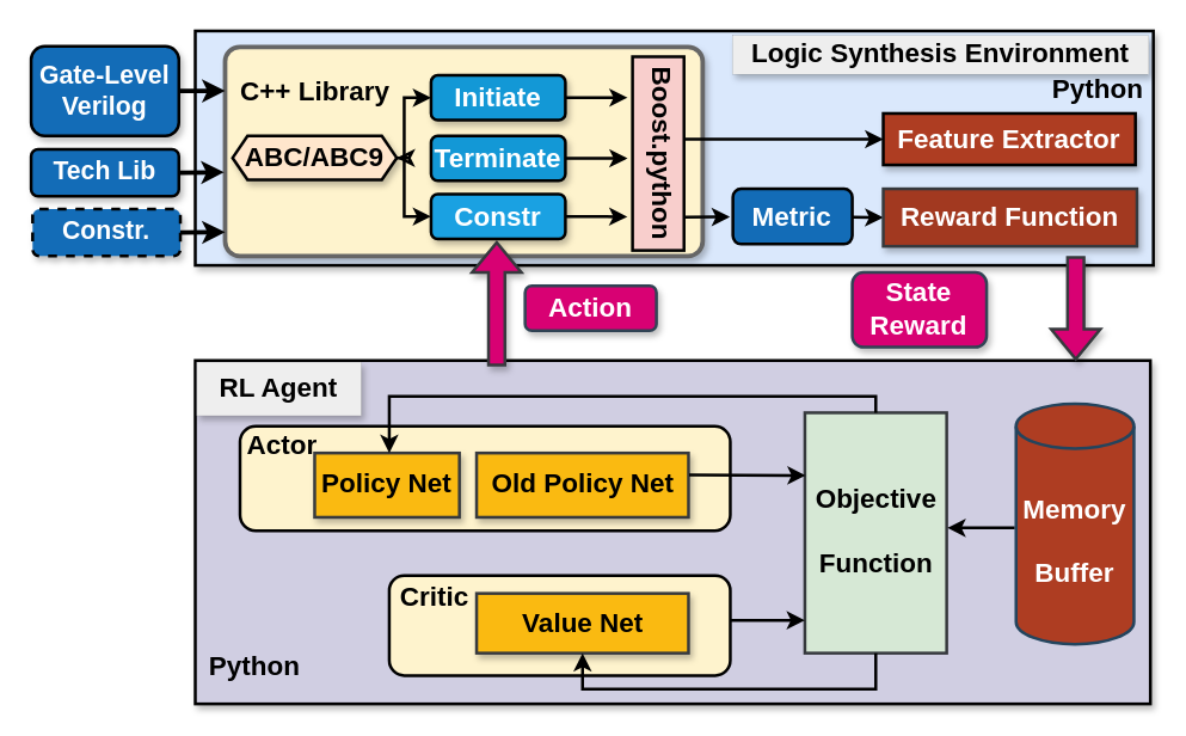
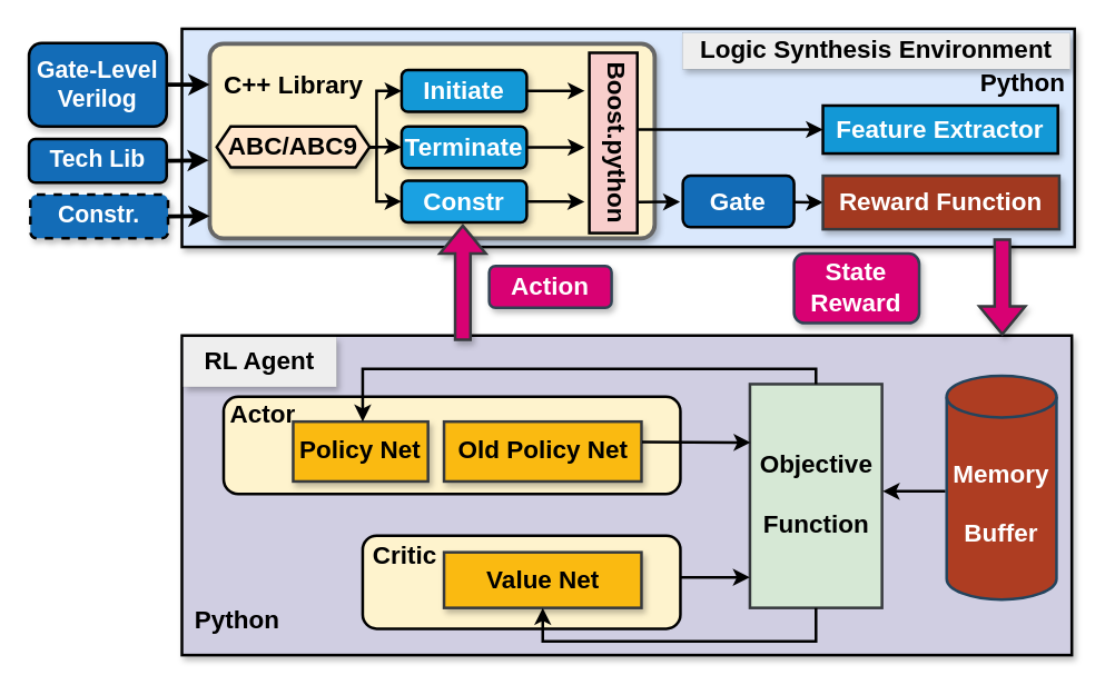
  <mxCell id="0" />
  <mxCell id="1" parent="0" />
  <mxCell id="2" value="&lt;font color=&quot;#ffffff&quot;&gt;&lt;b style=&quot;font-size: 17px;&quot;&gt;&lt;font style=&quot;font-size: 17px;&quot;&gt;Gate-&lt;/font&gt;&lt;/b&gt;&lt;b style=&quot;font-size: 17px; background-color: initial;&quot;&gt;Level&lt;/b&gt;&lt;/font&gt;&lt;div style=&quot;font-size: 17px;&quot;&gt;&lt;div&gt;&lt;b&gt;&lt;font color=&quot;#ffffff&quot; style=&quot;font-size: 17px;&quot;&gt;Verilog&lt;/font&gt;&lt;/b&gt;&lt;/div&gt;&lt;/div&gt;" style="rounded=1;whiteSpace=wrap;html=1;fillColor=#136cb7;strokeColor=#000000;strokeWidth=2;shadow=1;" parent="1" vertex="1"><mxGeometry x="20" y="30.5" width="99" height="60" as="geometry" /></mxCell>
  <mxCell id="3" value="" style="rounded=0;whiteSpace=wrap;html=1;fillColor=#dae8fc;strokeColor=#000000;strokeWidth=2;shadow=1;" parent="1" vertex="1"><mxGeometry x="130" y="20.25" width="642" height="157" as="geometry" /></mxCell>
- <mxCell id="4" value="&lt;b style=&quot;&quot;&gt;&lt;font color=&quot;#ffffff&quot; style=&quot;font-size: 18px;&quot;&gt;Feature Extractor&lt;/font&gt;&lt;/b&gt;" style="rounded=0;whiteSpace=wrap;html=1;fillColor=#ae3d22;strokeColor=#000000;strokeWidth=2;shadow=1;" parent="1" vertex="1"><mxGeometry x="591" y="75.5" width="169" height="34.5" as="geometry" /></mxCell>
+ <mxCell id="4" value="&lt;b style=&quot;&quot;&gt;&lt;font color=&quot;#ffffff&quot; style=&quot;font-size: 18px;&quot;&gt;Feature Extractor&lt;/font&gt;&lt;/b&gt;" style="rounded=0;whiteSpace=wrap;html=1;fillColor=#1398d6;strokeColor=#000000;strokeWidth=2;shadow=1;" parent="1" vertex="1"><mxGeometry x="591" y="75.5" width="169" height="34.5" as="geometry" /></mxCell>
  <mxCell id="5" style="rounded=0;orthogonalLoop=1;jettySize=auto;html=1;entryX=0;entryY=0.5;entryDx=0;entryDy=0;strokeWidth=2;" parent="1" source="6" target="7" edge="1"><mxGeometry relative="1" as="geometry" /></mxCell>
- <mxCell id="6" value="&lt;font color=&quot;#ffffff&quot; size=&quot;1&quot; style=&quot;&quot;&gt;&lt;b style=&quot;font-size: 18px;&quot;&gt;Metric&lt;/b&gt;&lt;/font&gt;" style="rounded=1;whiteSpace=wrap;html=1;fillColor=#136cb7;strokeColor=#000000;strokeWidth=2;" parent="1" vertex="1"><mxGeometry x="490.25" y="126" width="80" height="37" as="geometry" /></mxCell>
+ <mxCell id="6" value="&lt;font color=&quot;#ffffff&quot; size=&quot;1&quot; style=&quot;&quot;&gt;&lt;b style=&quot;font-size: 18px;&quot;&gt;Gate&lt;/b&gt;&lt;/font&gt;" style="rounded=1;whiteSpace=wrap;html=1;fillColor=#136cb7;strokeColor=#000000;strokeWidth=2;" parent="1" vertex="1"><mxGeometry x="490.25" y="126" width="80" height="37" as="geometry" /></mxCell>
  <mxCell id="7" value="&lt;b style=&quot;&quot;&gt;&lt;font color=&quot;#ffffff&quot; style=&quot;font-size: 18px;&quot;&gt;Reward Function&lt;/font&gt;&lt;/b&gt;" style="rounded=0;whiteSpace=wrap;html=1;fillColor=#A23920;strokeColor=#36393d;strokeWidth=2;shadow=1;" parent="1" vertex="1"><mxGeometry x="591" y="126" width="170" height="38.5" as="geometry" /></mxCell>
  <mxCell id="8" value="&lt;font size=&quot;1&quot; style=&quot;&quot;&gt;&lt;b style=&quot;font-size: 18px;&quot;&gt;Action&lt;/b&gt;&lt;/font&gt;&lt;span style=&quot;font-family: monospace; font-size: 0px; text-align: start; text-wrap: nowrap;&quot;&gt;%3CmxGraphModel%3E%3Croot%3E%3CmxCell%20id%3D%220%22%2F%3E%3CmxCell%20id%3D%221%22%20parent%3D%220%22%2F%3E%3CmxCell%20id%3D%222%22%20value%3D%22%26lt%3Bfont%20size%3D%26quot%3B1%26quot%3B%20style%3D%26quot%3B%26quot%3B%26gt%3B%26lt%3Bb%20style%3D%26quot%3Bfont-size%3A%2018px%3B%26quot%3B%26gt%3BMetric%26lt%3B%2Fb%26gt%3B%26lt%3B%2Ffont%26gt%3B%22%20style%3D%22rounded%3D1%3BwhiteSpace%3Dwrap%3Bhtml%3D1%3BfillColor%3D%23dae8fc%3BstrokeColor%3D%236c8ebf%3BstrokeWidth%3D3%3B%22%20vertex%3D%221%22%20parent%3D%221%22%3E%3CmxGeometry%20x%3D%22340%22%20y%3D%22130%22%20width%3D%22120%22%20height%3D%2250%22%20as%3D%22geometry%22%2F%3E%3C%2FmxCell%3E%3C%2Froot%3E%3C%2FmxGraphModel%3E&lt;/span&gt;" style="rounded=1;whiteSpace=wrap;html=1;fillColor=#d80173;strokeColor=#314354;strokeWidth=2;fontColor=#ffffff;shadow=1;" parent="1" vertex="1"><mxGeometry x="351" y="191" width="88" height="30" as="geometry" /></mxCell>
  <mxCell id="9" value="&lt;span style=&quot;font-size: 18px;&quot;&gt;&lt;b&gt;State&lt;/b&gt;&lt;/span&gt;&lt;div&gt;&lt;span style=&quot;font-size: 18px;&quot;&gt;&lt;b&gt;Reward&lt;/b&gt;&lt;/span&gt;&lt;/div&gt;" style="rounded=1;whiteSpace=wrap;html=1;fillColor=#d80173;strokeColor=#314354;strokeWidth=2;fontColor=#ffffff;shadow=1;" parent="1" vertex="1"><mxGeometry x="570.25" y="182" width="90" height="50" as="geometry" /></mxCell>
  <mxCell id="10" value="" style="rounded=0;whiteSpace=wrap;html=1;fillColor=#d0cee2;strokeColor=#000000;strokeWidth=2;shadow=1;" parent="1" vertex="1"><mxGeometry x="130" y="241" width="640" height="230" as="geometry" /></mxCell>
  <mxCell id="11" value="" style="shape=flexArrow;endArrow=classic;html=1;rounded=0;strokeWidth=2;fillColor=#d80173;strokeColor=#36393d;shadow=1;" parent="1" edge="1"><mxGeometry width="50" height="50" relative="1" as="geometry"><mxPoint x="720" y="171" as="sourcePoint" /><mxPoint x="720" y="241" as="targetPoint" /></mxGeometry></mxCell>
  <mxCell id="12" value="&lt;font size=&quot;1&quot; style=&quot;&quot;&gt;&lt;b style=&quot;font-size: 18px;&quot;&gt;RL Agent&lt;/b&gt;&lt;/font&gt;" style="text;html=1;align=center;verticalAlign=middle;whiteSpace=wrap;rounded=0;fillColor=#eeeeee;strokeColor=#36393d;strokeWidth=0;shadow=1;" parent="1" vertex="1"><mxGeometry x="131" y="242" width="110.25" height="36" as="geometry" /></mxCell>
  <mxCell id="13" value="" style="rounded=1;whiteSpace=wrap;html=1;strokeWidth=2;fillColor=#fef3cd;" parent="1" vertex="1"><mxGeometry x="160" y="285" width="328.5" height="70" as="geometry" /></mxCell>
  <mxCell id="14" value="&lt;b style=&quot;&quot;&gt;&lt;font style=&quot;font-size: 18px;&quot;&gt;Policy Net&lt;/font&gt;&lt;/b&gt;" style="rounded=0;whiteSpace=wrap;html=1;fillColor=#faba11;strokeColor=#36393d;strokeWidth=2;shadow=1;" parent="1" vertex="1"><mxGeometry x="210" y="302.97" width="97" height="43.03" as="geometry" /></mxCell>
  <mxCell id="15" value="&lt;b style=&quot;&quot;&gt;&lt;font style=&quot;font-size: 18px;&quot;&gt;Old Policy Net&lt;/font&gt;&lt;/b&gt;" style="rounded=0;whiteSpace=wrap;html=1;fillColor=#faba11;strokeColor=#36393d;strokeWidth=2;shadow=1;" parent="1" vertex="1"><mxGeometry x="318.5" y="302.97" width="142" height="43.03" as="geometry" /></mxCell>
  <mxCell id="16" value="&lt;font style=&quot;font-size: 18px;&quot;&gt;&lt;b&gt;Objective&lt;/b&gt;&lt;/font&gt;&lt;div style=&quot;font-size: 18px;&quot;&gt;&lt;font style=&quot;font-size: 18px;&quot;&gt;&lt;b&gt;&lt;br&gt;&lt;/b&gt;&lt;/font&gt;&lt;/div&gt;&lt;div style=&quot;font-size: 18px;&quot;&gt;&lt;font style=&quot;font-size: 18px;&quot;&gt;&lt;b&gt;Function&lt;/b&gt;&lt;/font&gt;&lt;/div&gt;" style="rounded=0;whiteSpace=wrap;html=1;fillColor=#d6e8d5;strokeColor=#36393d;strokeWidth=2;" parent="1" vertex="1"><mxGeometry x="538.5" y="275.97" width="95" height="161.03" as="geometry" /></mxCell>
  <mxCell id="17" value="" style="rounded=1;whiteSpace=wrap;html=1;strokeWidth=2;fillColor=#fef3cd;" parent="1" vertex="1"><mxGeometry x="260" y="385" width="228.5" height="67" as="geometry" /></mxCell>
  <mxCell id="18" value="&lt;b style=&quot;&quot;&gt;&lt;font style=&quot;font-size: 18px;&quot;&gt;Value Net&lt;/font&gt;&lt;/b&gt;" style="rounded=0;whiteSpace=wrap;html=1;fillColor=#faba11;strokeColor=#36393d;strokeWidth=2;shadow=1;" parent="1" vertex="1"><mxGeometry x="318.5" y="397" width="142" height="40" as="geometry" /></mxCell>
  <mxCell id="19" value="&lt;font color=&quot;#ffffff&quot; style=&quot;font-size: 18px;&quot;&gt;&lt;b&gt;Memory&lt;/b&gt;&lt;/font&gt;&lt;div style=&quot;font-size: 18px;&quot;&gt;&lt;font color=&quot;#ffffff&quot; style=&quot;font-size: 18px;&quot;&gt;&lt;b&gt;&lt;br&gt;&lt;/b&gt;&lt;/font&gt;&lt;/div&gt;&lt;div style=&quot;font-size: 18px;&quot;&gt;&lt;font color=&quot;#ffffff&quot; style=&quot;font-size: 18px;&quot;&gt;&lt;b&gt;Buffer&lt;/b&gt;&lt;/font&gt;&lt;/div&gt;" style="shape=cylinder3;whiteSpace=wrap;html=1;boundedLbl=1;backgroundOutline=1;size=15;fillColor=#ae3d22;strokeColor=#23445d;strokeWidth=2;" parent="1" vertex="1"><mxGeometry x="680" y="269.97" width="79" height="161.03" as="geometry" /></mxCell>
  <mxCell id="20" value="&lt;span style=&quot;font-size: 18px;&quot;&gt;&lt;b&gt;Actor&lt;/b&gt;&lt;/span&gt;" style="text;html=1;align=center;verticalAlign=middle;whiteSpace=wrap;rounded=0;" parent="1" vertex="1"><mxGeometry x="148" y="283" width="81" height="30" as="geometry" /></mxCell>
  <mxCell id="21" value="&lt;span style=&quot;font-size: 18px;&quot;&gt;&lt;b&gt;Critic&lt;/b&gt;&lt;/span&gt;" style="text;html=1;align=center;verticalAlign=middle;whiteSpace=wrap;rounded=0;" parent="1" vertex="1"><mxGeometry x="250" y="385" width="81" height="30" as="geometry" /></mxCell>
  <mxCell id="22" value="" style="endArrow=classic;html=1;rounded=0;strokeWidth=2;exitX=1.003;exitY=0.341;exitDx=0;exitDy=0;exitPerimeter=0;" parent="1" source="15" edge="1"><mxGeometry width="50" height="50" relative="1" as="geometry"><mxPoint x="490.5" y="287" as="sourcePoint" /><mxPoint x="539" y="318" as="targetPoint" /></mxGeometry></mxCell>
  <mxCell id="23" value="" style="endArrow=classic;html=1;rounded=0;strokeWidth=2;entryX=-0.004;entryY=0.225;entryDx=0;entryDy=0;entryPerimeter=0;" parent="1" edge="1"><mxGeometry width="50" height="50" relative="1" as="geometry"><mxPoint x="488.5" y="415" as="sourcePoint" /><mxPoint x="538.5" y="415" as="targetPoint" /></mxGeometry></mxCell>
  <mxCell id="24" value="" style="endArrow=classic;html=1;rounded=0;strokeWidth=2;exitX=0.5;exitY=0;exitDx=0;exitDy=0;edgeStyle=orthogonalEdgeStyle;" parent="1" source="16" target="14" edge="1"><mxGeometry width="50" height="50" relative="1" as="geometry"><mxPoint x="470.5" y="246" as="sourcePoint" /><mxPoint x="548.5" y="247" as="targetPoint" /><Array as="points"><mxPoint x="586" y="265" /><mxPoint x="260" y="265" /></Array></mxGeometry></mxCell>
  <mxCell id="25" value="" style="endArrow=classic;html=1;rounded=0;strokeWidth=2;exitX=0.5;exitY=1;exitDx=0;exitDy=0;edgeStyle=orthogonalEdgeStyle;entryX=0.5;entryY=1;entryDx=0;entryDy=0;" parent="1" source="16" target="18" edge="1"><mxGeometry width="50" height="50" relative="1" as="geometry"><mxPoint x="603.5" y="217" as="sourcePoint" /><mxPoint x="219.5" y="219" as="targetPoint" /><Array as="points"><mxPoint x="586" y="461" /><mxPoint x="390" y="461" /><mxPoint x="390" y="437" /></Array></mxGeometry></mxCell>
  <mxCell id="26" value="" style="endArrow=classic;html=1;rounded=0;strokeWidth=2;entryX=-0.004;entryY=0.225;entryDx=0;entryDy=0;entryPerimeter=0;" parent="1" edge="1"><mxGeometry width="50" height="50" relative="1" as="geometry"><mxPoint x="679" y="353.14" as="sourcePoint" /><mxPoint x="634" y="353.14" as="targetPoint" /></mxGeometry></mxCell>
  <mxCell id="27" value="" style="rounded=1;whiteSpace=wrap;html=1;fillColor=#fef3cd;fontColor=#333333;strokeColor=#666666;strokeWidth=3;shadow=1;arcSize=7;" parent="1" vertex="1"><mxGeometry x="150" y="31" width="320" height="140" as="geometry" /></mxCell>
  <mxCell id="28" value="&lt;b style=&quot;font-size: 18px;&quot;&gt;Logic Synthesis&amp;nbsp;&lt;/b&gt;&lt;b style=&quot;background-color: initial; font-size: 18px;&quot;&gt;Environment&lt;/b&gt;" style="text;html=1;align=center;verticalAlign=middle;whiteSpace=wrap;rounded=0;fillColor=#eeeeee;strokeColor=#36393d;strokeWidth=0;shadow=1;" parent="1" vertex="1"><mxGeometry x="490" y="23.25" width="279" height="26" as="geometry" /></mxCell>
+ <mxCell id="29" style="edgeStyle=orthogonalEdgeStyle;rounded=0;orthogonalLoop=1;jettySize=auto;html=1;entryX=0;entryY=0.5;entryDx=0;entryDy=0;strokeWidth=2;" parent="1" source="31" target="36" edge="1"><mxGeometry relative="1" as="geometry" /></mxCell>
  <mxCell id="30" style="edgeStyle=orthogonalEdgeStyle;rounded=0;orthogonalLoop=1;jettySize=auto;html=1;entryX=0;entryY=0.5;entryDx=0;entryDy=0;strokeWidth=2;" parent="1" source="31" target="37" edge="1"><mxGeometry relative="1" as="geometry"><Array as="points"><mxPoint x="270" y="106" /><mxPoint x="270" y="145" /></Array></mxGeometry></mxCell>
  <mxCell id="31" value="&lt;span style=&quot;font-size: 18px;&quot;&gt;&lt;b&gt;ABC/ABC9&lt;/b&gt;&lt;/span&gt;" style="shape=hexagon;perimeter=hexagonPerimeter2;whiteSpace=wrap;html=1;fixedSize=1;fillColor=#ffe6cc;strokeColor=#000000;strokeWidth=2;shadow=1;rounded=0;size=10;" parent="1" vertex="1"><mxGeometry x="155" y="90.5" width="110" height="29.5" as="geometry" /></mxCell>
  <mxCell id="32" value="&lt;font style=&quot;font-size: 18px;&quot;&gt;&lt;b&gt;C++ Library&lt;/b&gt;&lt;/font&gt;" style="text;html=1;align=center;verticalAlign=middle;whiteSpace=wrap;rounded=0;" parent="1" vertex="1"><mxGeometry x="157.5" y="45.5" width="105" height="30" as="geometry" /></mxCell>
  <mxCell id="33" value="&lt;font style=&quot;font-size: 18px;&quot;&gt;&lt;b&gt;Python&lt;/b&gt;&lt;/font&gt;" style="text;html=1;align=center;verticalAlign=middle;whiteSpace=wrap;rounded=0;" parent="1" vertex="1"><mxGeometry x="705" y="45.25" width="60" height="30" as="geometry" /></mxCell>
- <mxCell id="34" style="edgeStyle=orthogonalEdgeStyle;rounded=0;orthogonalLoop=1;jettySize=auto;html=1;entryX=1;entryY=0.5;entryDx=0;entryDy=0;startArrow=classic;startFill=1;endArrow=classic;endFill=0;strokeWidth=2;" parent="1" source="35" target="31" edge="1"><mxGeometry relative="1" as="geometry"><Array as="points"><mxPoint x="270" y="65" /><mxPoint x="270" y="106" /></Array></mxGeometry></mxCell>
+ <mxCell id="34" style="edgeStyle=orthogonalEdgeStyle;rounded=0;orthogonalLoop=1;jettySize=auto;html=1;entryX=1;entryY=0.5;entryDx=0;entryDy=0;startArrow=classic;startFill=1;endArrow=none;endFill=0;strokeWidth=2;" parent="1" source="35" target="31" edge="1"><mxGeometry relative="1" as="geometry"><Array as="points"><mxPoint x="270" y="65" /><mxPoint x="270" y="106" /></Array></mxGeometry></mxCell>
  <mxCell id="35" value="&lt;b style=&quot;font-size: 18px;&quot;&gt;Initiate&lt;/b&gt;" style="rounded=1;whiteSpace=wrap;html=1;fillColor=#1398d6;strokeColor=#000000;strokeWidth=2;shadow=1;fontColor=#ffffff;" parent="1" vertex="1"><mxGeometry x="288" y="50" width="90" height="30" as="geometry" /></mxCell>
  <mxCell id="36" value="&lt;b style=&quot;font-size: 18px;&quot;&gt;Terminate&lt;/b&gt;" style="rounded=1;whiteSpace=wrap;html=1;fillColor=#1398d6;strokeColor=#000000;strokeWidth=2;shadow=1;fontColor=#ffffff;" parent="1" vertex="1"><mxGeometry x="288" y="90.5" width="90" height="30" as="geometry" /></mxCell>
  <mxCell id="37" value="&lt;b style=&quot;font-size: 18px;&quot;&gt;Constr&lt;/b&gt;" style="rounded=1;whiteSpace=wrap;html=1;fillColor=#1aa1e2;strokeColor=#000000;strokeWidth=2;shadow=1;fontColor=#ffffff;" parent="1" vertex="1"><mxGeometry x="288" y="129.5" width="90" height="30" as="geometry" /></mxCell>
  <mxCell id="38" style="rounded=0;orthogonalLoop=1;jettySize=auto;html=1;endArrow=none;endFill=0;startArrow=classic;startFill=1;strokeWidth=2;" parent="1" edge="1"><mxGeometry relative="1" as="geometry"><mxPoint x="488.25" y="144.785" as="sourcePoint" /><mxPoint x="458" y="145" as="targetPoint" /></mxGeometry></mxCell>
  <mxCell id="39" style="rounded=0;orthogonalLoop=1;jettySize=auto;html=1;strokeWidth=2;startArrow=classic;startFill=1;endArrow=none;endFill=0;exitX=0;exitY=0.5;exitDx=0;exitDy=0;entryX=0.018;entryY=0.606;entryDx=0;entryDy=0;entryPerimeter=0;" parent="1" source="4" target="47" edge="1"><mxGeometry relative="1" as="geometry"><mxPoint x="540" y="90.5" as="sourcePoint" /><mxPoint x="460" y="90.5" as="targetPoint" /></mxGeometry></mxCell>
  <mxCell id="40" style="edgeStyle=orthogonalEdgeStyle;rounded=0;orthogonalLoop=1;jettySize=auto;html=1;entryX=-0.008;entryY=0.281;entryDx=0;entryDy=0;entryPerimeter=0;strokeWidth=2;" parent="1" source="35" edge="1"><mxGeometry relative="1" as="geometry"><mxPoint x="419.68" y="64.84" as="targetPoint" /></mxGeometry></mxCell>
  <mxCell id="41" style="edgeStyle=orthogonalEdgeStyle;rounded=0;orthogonalLoop=1;jettySize=auto;html=1;entryX=-0.008;entryY=0.572;entryDx=0;entryDy=0;entryPerimeter=0;strokeWidth=2;" parent="1" source="36" edge="1"><mxGeometry relative="1" as="geometry"><mxPoint x="419.68" y="105.58" as="targetPoint" /></mxGeometry></mxCell>
  <mxCell id="42" style="edgeStyle=orthogonalEdgeStyle;rounded=0;orthogonalLoop=1;jettySize=auto;html=1;entryX=-0.011;entryY=0.852;entryDx=0;entryDy=0;entryPerimeter=0;strokeWidth=2;" parent="1" source="37" edge="1"><mxGeometry relative="1" as="geometry"><mxPoint x="419.56" y="144.78" as="targetPoint" /></mxGeometry></mxCell>
  <mxCell id="43" value="&lt;font style=&quot;font-size: 18px;&quot;&gt;&lt;b&gt;Python&lt;/b&gt;&lt;/font&gt;" style="text;html=1;align=center;verticalAlign=middle;whiteSpace=wrap;rounded=0;" parent="1" vertex="1"><mxGeometry x="140" y="431" width="60" height="30" as="geometry" /></mxCell>
  <mxCell id="44" value="" style="shape=flexArrow;endArrow=classic;html=1;rounded=0;strokeWidth=2;fillColor=#d80173;strokeColor=#36393d;shadow=1;" parent="1" edge="1"><mxGeometry width="50" height="50" relative="1" as="geometry"><mxPoint x="332" y="245" as="sourcePoint" /><mxPoint x="332" y="161" as="targetPoint" /></mxGeometry></mxCell>
  <mxCell id="45" value="" style="endArrow=classic;html=1;rounded=0;strokeWidth=3;entryX=-0.004;entryY=0.225;entryDx=0;entryDy=0;entryPerimeter=0;exitX=1;exitY=0.5;exitDx=0;exitDy=0;" parent="1" source="2" edge="1"><mxGeometry width="50" height="50" relative="1" as="geometry"><mxPoint x="92" y="60" as="sourcePoint" /><mxPoint x="150" y="60.41" as="targetPoint" /></mxGeometry></mxCell>
  <mxCell id="46" value="" style="rounded=0;whiteSpace=wrap;html=1;fillColor=#f8cecc;strokeColor=#000000;strokeWidth=2;rotation=90;" vertex="1" parent="1"><mxGeometry x="375.38" y="85.13" width="129.75" height="34.5" as="geometry" /></mxCell>
  <mxCell id="47" value="&lt;b style=&quot;font-size: 18px;&quot;&gt;Boost.python&lt;/b&gt;" style="text;html=1;align=center;verticalAlign=middle;whiteSpace=wrap;rounded=0;direction=south;rotation=90;" parent="1" vertex="1"><mxGeometry x="397" y="90" width="92" height="25" as="geometry" /></mxCell>
  <mxCell id="48" value="&lt;font color=&quot;#ffffff&quot;&gt;&lt;span style=&quot;font-size: 17px;&quot;&gt;&lt;b&gt;Tech Lib&lt;/b&gt;&lt;/span&gt;&lt;/font&gt;" style="rounded=1;whiteSpace=wrap;html=1;fillColor=#136cb7;strokeColor=#000000;strokeWidth=2;shadow=1;" vertex="1" parent="1"><mxGeometry x="20" y="99.5" width="99" height="31.5" as="geometry" /></mxCell>
  <mxCell id="49" value="" style="endArrow=classic;html=1;rounded=0;strokeWidth=3;entryX=-0.002;entryY=0.599;entryDx=0;entryDy=0;entryPerimeter=0;exitX=1;exitY=0.5;exitDx=0;exitDy=0;" edge="1" parent="1" source="48" target="27"><mxGeometry width="50" height="50" relative="1" as="geometry"><mxPoint x="92" y="129" as="sourcePoint" /><mxPoint x="150" y="129.41" as="targetPoint" /></mxGeometry></mxCell>
  <mxCell id="50" value="&lt;font color=&quot;#ffffff&quot;&gt;&lt;span style=&quot;font-size: 17px;&quot;&gt;&lt;b&gt;Constr.&lt;/b&gt;&lt;/span&gt;&lt;/font&gt;" style="rounded=1;whiteSpace=wrap;html=1;fillColor=#136cb7;strokeColor=#000000;strokeWidth=2;shadow=1;dashed=1;" vertex="1" parent="1"><mxGeometry x="21" y="139.5" width="99" height="31.5" as="geometry" /></mxCell>
  <mxCell id="51" value="" style="endArrow=classic;html=1;rounded=0;strokeWidth=3;entryX=-0.002;entryY=0.599;entryDx=0;entryDy=0;entryPerimeter=0;exitX=1;exitY=0.5;exitDx=0;exitDy=0;" edge="1" parent="1" source="50"><mxGeometry width="50" height="50" relative="1" as="geometry"><mxPoint x="93" y="169" as="sourcePoint" /><mxPoint x="150" y="155" as="targetPoint" /></mxGeometry></mxCell>
